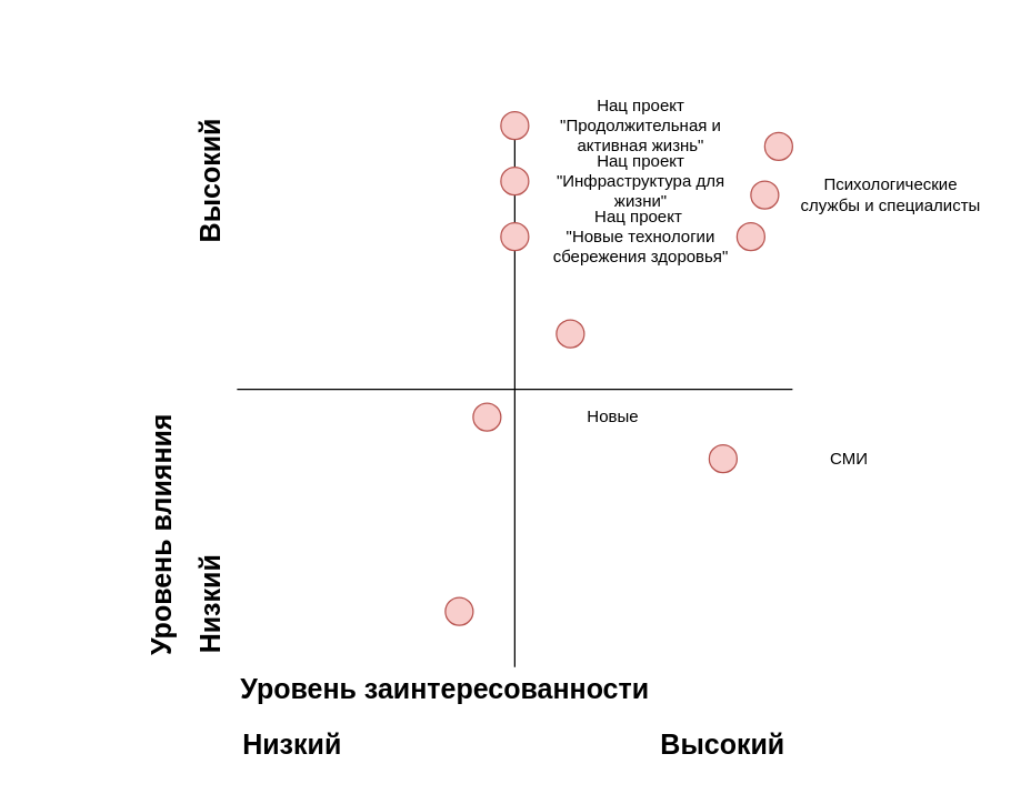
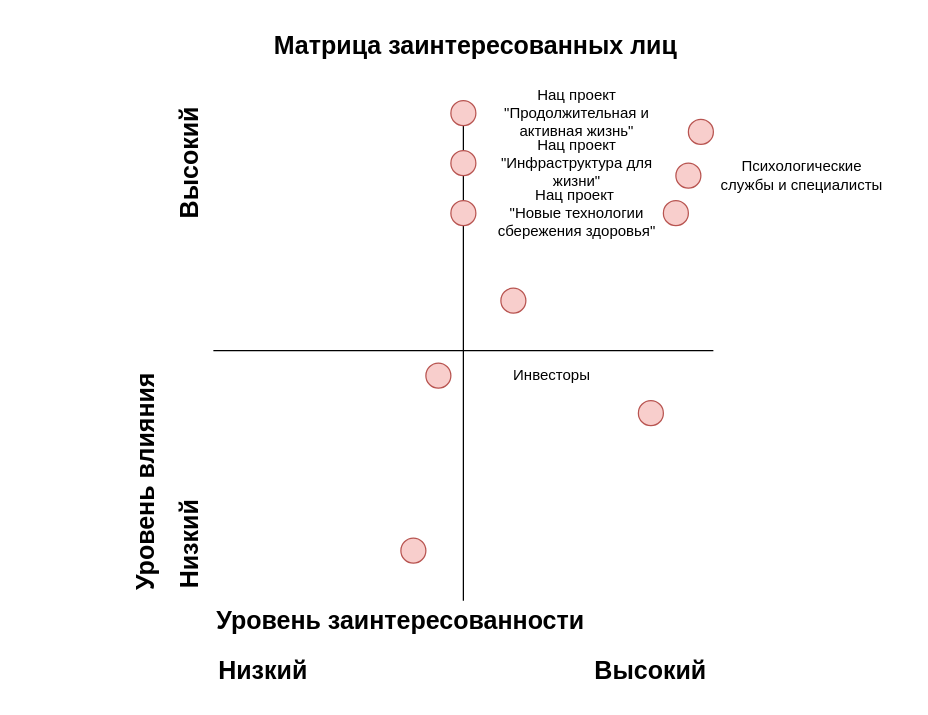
  <mxCell id="0" />
  <mxCell id="1" parent="0" />
  <mxCell id="2" value="" style="endArrow=none;html=1;rounded=0;" parent="1" edge="1"><mxGeometry width="50" height="50" relative="1" as="geometry"><mxPoint x="370" y="480" as="sourcePoint" /><mxPoint x="370" y="80" as="targetPoint" /></mxGeometry></mxCell>
  <mxCell id="3" value="" style="endArrow=none;html=1;rounded=0;" parent="1" edge="1"><mxGeometry width="50" height="50" relative="1" as="geometry"><mxPoint x="170" y="280" as="sourcePoint" /><mxPoint x="570" y="280" as="targetPoint" /></mxGeometry></mxCell>
+ <mxCell id="4" value="&lt;font style=&quot;font-size: 20px;&quot;&gt;&lt;b&gt;Матрица заинтересованных лиц&lt;/b&gt;&lt;/font&gt;" style="text;html=1;align=center;verticalAlign=middle;whiteSpace=wrap;rounded=0;" parent="1" vertex="1"><mxGeometry x="210" y="20" width="340" height="30" as="geometry" /></mxCell>
  <mxCell id="5" value="" style="group" parent="1" vertex="1" connectable="0"><mxGeometry x="530" y="160" width="170" height="20" as="geometry" /></mxCell>
  <mxCell id="6" value="" style="ellipse;whiteSpace=wrap;html=1;aspect=fixed;fillColor=#f8cecc;strokeColor=#b85450;" parent="5" vertex="1"><mxGeometry width="20" height="20" as="geometry" /></mxCell>
  <mxCell id="7" value="&lt;b&gt;&lt;font style=&quot;font-size: 20px;&quot;&gt;Уровень влияния&lt;/font&gt;&lt;/b&gt;" style="text;html=1;align=center;verticalAlign=middle;whiteSpace=wrap;rounded=0;rotation=-90;" vertex="1" parent="1"><mxGeometry x="20" y="370" width="190" height="30" as="geometry" /></mxCell>
  <mxCell id="8" value="&lt;font style=&quot;font-size: 20px;&quot;&gt;&lt;b&gt;Уровень заинтересованности&lt;/b&gt;&lt;/font&gt;" style="text;html=1;align=center;verticalAlign=middle;whiteSpace=wrap;rounded=0;rotation=0;" vertex="1" parent="1"><mxGeometry x="170" y="480" width="300" height="30" as="geometry" /></mxCell>
  <mxCell id="9" value="&lt;b&gt;&lt;font style=&quot;font-size: 20px;&quot;&gt;Низкий&lt;/font&gt;&lt;/b&gt;" style="text;html=1;align=center;verticalAlign=middle;whiteSpace=wrap;rounded=0;rotation=-90;" vertex="1" parent="1"><mxGeometry x="110" y="420" width="80" height="30" as="geometry" /></mxCell>
  <mxCell id="10" value="&lt;font style=&quot;font-size: 20px;&quot;&gt;&lt;b&gt;Высокий&lt;/b&gt;&lt;/font&gt;" style="text;html=1;align=center;verticalAlign=middle;whiteSpace=wrap;rounded=0;rotation=-90;" vertex="1" parent="1"><mxGeometry x="100" y="115" width="100" height="30" as="geometry" /></mxCell>
  <mxCell id="11" value="&lt;b&gt;&lt;font style=&quot;font-size: 20px;&quot;&gt;Низкий&lt;/font&gt;&lt;/b&gt;" style="text;html=1;align=center;verticalAlign=middle;whiteSpace=wrap;rounded=0;rotation=0;" vertex="1" parent="1"><mxGeometry x="170" y="520" width="80" height="30" as="geometry" /></mxCell>
  <mxCell id="12" value="&lt;font style=&quot;font-size: 20px;&quot;&gt;&lt;b&gt;Высокий&lt;/b&gt;&lt;/font&gt;" style="text;html=1;align=center;verticalAlign=middle;whiteSpace=wrap;rounded=0;rotation=0;" vertex="1" parent="1"><mxGeometry x="470" y="520" width="100" height="30" as="geometry" /></mxCell>
  <mxCell id="13" value="" style="group" vertex="1" connectable="0" parent="1"><mxGeometry x="550" y="95" width="170" height="20" as="geometry" /></mxCell>
  <mxCell id="14" value="" style="ellipse;whiteSpace=wrap;html=1;aspect=fixed;fillColor=#f8cecc;strokeColor=#b85450;" vertex="1" parent="13"><mxGeometry width="20" height="20" as="geometry" /></mxCell>
  <mxCell id="15" value="" style="group" vertex="1" connectable="0" parent="1"><mxGeometry x="360" y="80" width="170" height="20" as="geometry" /></mxCell>
  <mxCell id="16" value="" style="ellipse;whiteSpace=wrap;html=1;aspect=fixed;fillColor=#f8cecc;strokeColor=#b85450;" vertex="1" parent="15"><mxGeometry width="20" height="20" as="geometry" /></mxCell>
  <mxCell id="17" value="&lt;div&gt;Нац проект &quot;Продолжительная и активная жизнь&quot;&lt;/div&gt;" style="text;html=1;align=center;verticalAlign=middle;whiteSpace=wrap;rounded=0;" vertex="1" parent="15"><mxGeometry x="32" width="138" height="20" as="geometry" /></mxCell>
  <mxCell id="18" value="" style="group" vertex="1" connectable="0" parent="1"><mxGeometry x="360" y="120" width="170" height="20" as="geometry" /></mxCell>
  <mxCell id="19" value="" style="ellipse;whiteSpace=wrap;html=1;aspect=fixed;fillColor=#f8cecc;strokeColor=#b85450;" vertex="1" parent="18"><mxGeometry width="20" height="20" as="geometry" /></mxCell>
  <mxCell id="20" value="&lt;div&gt;Нац проект &quot;Инфраструктура для жизни&quot;&lt;/div&gt;" style="text;html=1;align=center;verticalAlign=middle;whiteSpace=wrap;rounded=0;" vertex="1" parent="18"><mxGeometry x="32" width="138" height="20" as="geometry" /></mxCell>
  <mxCell id="21" value="" style="group" vertex="1" connectable="0" parent="1"><mxGeometry x="360" y="160" width="170" height="20" as="geometry" /></mxCell>
  <mxCell id="22" value="" style="ellipse;whiteSpace=wrap;html=1;aspect=fixed;fillColor=#f8cecc;strokeColor=#b85450;" vertex="1" parent="21"><mxGeometry width="20" height="20" as="geometry" /></mxCell>
  <mxCell id="23" value="&lt;div&gt;Нац проект&amp;nbsp;&lt;/div&gt;&lt;div&gt;&quot;Новые технологии сбережения здоровья&quot;&lt;/div&gt;" style="text;html=1;align=center;verticalAlign=middle;whiteSpace=wrap;rounded=0;" vertex="1" parent="21"><mxGeometry x="32" width="138" height="20" as="geometry" /></mxCell>
  <mxCell id="24" value="" style="group" vertex="1" connectable="0" parent="1"><mxGeometry x="540" y="130" width="170" height="20" as="geometry" /></mxCell>
  <mxCell id="25" value="" style="ellipse;whiteSpace=wrap;html=1;aspect=fixed;fillColor=#f8cecc;strokeColor=#b85450;" vertex="1" parent="24"><mxGeometry width="20" height="20" as="geometry" /></mxCell>
  <mxCell id="26" value="Психологические службы и специалисты" style="text;html=1;align=center;verticalAlign=middle;whiteSpace=wrap;rounded=0;" vertex="1" parent="24"><mxGeometry x="32" width="138" height="20" as="geometry" /></mxCell>
  <mxCell id="27" value="" style="group" vertex="1" connectable="0" parent="1"><mxGeometry x="400" y="230" width="110" height="20" as="geometry" /></mxCell>
  <mxCell id="28" value="" style="ellipse;whiteSpace=wrap;html=1;aspect=fixed;fillColor=#f8cecc;strokeColor=#b85450;" vertex="1" parent="27"><mxGeometry width="20" height="20" as="geometry" /></mxCell>
  <mxCell id="29" value="" style="group" vertex="1" connectable="0" parent="1"><mxGeometry x="340" y="290" width="170" height="20" as="geometry" /></mxCell>
  <mxCell id="30" value="" style="ellipse;whiteSpace=wrap;html=1;aspect=fixed;fillColor=#f8cecc;strokeColor=#b85450;" vertex="1" parent="29"><mxGeometry width="20" height="20" as="geometry" /></mxCell>
- <mxCell id="31" value="Новые" style="text;html=1;align=center;verticalAlign=middle;whiteSpace=wrap;rounded=0;" vertex="1" parent="29"><mxGeometry x="32" width="138" height="20" as="geometry" /></mxCell>
+ <mxCell id="31" value="Инвесторы" style="text;html=1;align=center;verticalAlign=middle;whiteSpace=wrap;rounded=0;" vertex="1" parent="29"><mxGeometry x="32" width="138" height="20" as="geometry" /></mxCell>
  <mxCell id="32" value="" style="group" vertex="1" connectable="0" parent="1"><mxGeometry x="510" y="320" width="170" height="20" as="geometry" /></mxCell>
  <mxCell id="33" value="" style="ellipse;whiteSpace=wrap;html=1;aspect=fixed;fillColor=#f8cecc;strokeColor=#b85450;" vertex="1" parent="32"><mxGeometry width="20" height="20" as="geometry" /></mxCell>
- <mxCell id="34" value="СМИ" style="text;html=1;align=center;verticalAlign=middle;whiteSpace=wrap;rounded=0;" vertex="1" parent="32"><mxGeometry x="32" width="138" height="20" as="geometry" /></mxCell>
  <mxCell id="35" value="" style="group" vertex="1" connectable="0" parent="1"><mxGeometry x="320" y="430" width="170" height="20" as="geometry" /></mxCell>
  <mxCell id="36" value="" style="ellipse;whiteSpace=wrap;html=1;aspect=fixed;fillColor=#f8cecc;strokeColor=#b85450;" vertex="1" parent="35"><mxGeometry width="20" height="20" as="geometry" /></mxCell>
